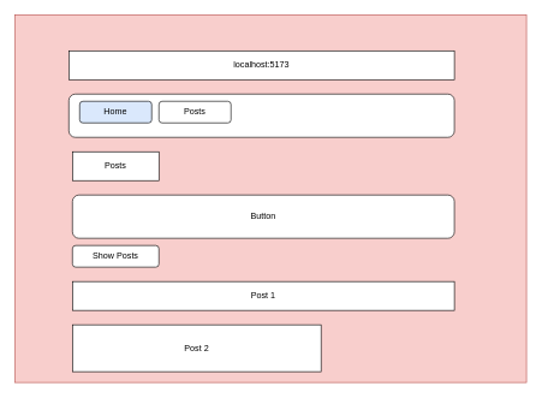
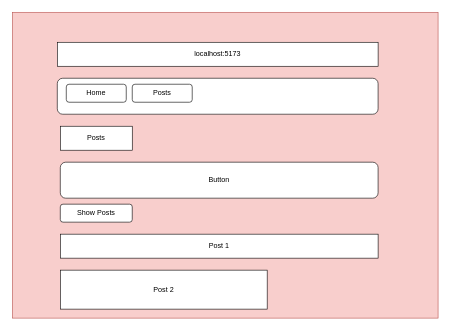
  <mxCell id="0" />
  <mxCell id="1" parent="0" />
  <mxCell id="2" value="" style="rounded=0;whiteSpace=wrap;html=1;fillColor=#f8cecc;strokeColor=#b85450;" vertex="1" parent="1"><mxGeometry x="20" y="20" width="710" height="510" as="geometry" /></mxCell>
  <mxCell id="3" value="localhost:5173" style="rounded=0;whiteSpace=wrap;html=1;" vertex="1" parent="1"><mxGeometry x="95" y="70" width="535" height="40" as="geometry" /></mxCell>
  <mxCell id="4" value="" style="rounded=1;whiteSpace=wrap;html=1;" vertex="1" parent="1"><mxGeometry x="95" y="130" width="535" height="60" as="geometry" /></mxCell>
- <mxCell id="5" value="Home" style="rounded=1;whiteSpace=wrap;html=1;fillColor=#dae8fc;" vertex="1" parent="1"><mxGeometry x="110" y="140" width="100" height="30" as="geometry" /></mxCell>
+ <mxCell id="5" value="Home" style="rounded=1;whiteSpace=wrap;html=1;" vertex="1" parent="1"><mxGeometry x="110" y="140" width="100" height="30" as="geometry" /></mxCell>
  <mxCell id="6" value="Posts" style="rounded=1;whiteSpace=wrap;html=1;" vertex="1" parent="1"><mxGeometry x="220" y="140" width="100" height="30" as="geometry" /></mxCell>
  <mxCell id="7" value="Posts" style="rounded=0;whiteSpace=wrap;html=1;" vertex="1" parent="1"><mxGeometry x="100" y="210" width="120" height="40" as="geometry" /></mxCell>
  <mxCell id="8" value="Button" style="rounded=1;whiteSpace=wrap;html=1;" vertex="1" parent="1"><mxGeometry x="100" y="270" width="530" height="60" as="geometry" /></mxCell>
  <mxCell id="9" value="Show Posts" style="rounded=1;whiteSpace=wrap;html=1;" vertex="1" parent="1"><mxGeometry x="100" y="340" width="120" height="30" as="geometry" /></mxCell>
  <mxCell id="10" value="Post 1" style="rounded=0;whiteSpace=wrap;html=1;" vertex="1" parent="1"><mxGeometry x="100" y="390" width="530" height="40" as="geometry" /></mxCell>
  <mxCell id="11" value="Post 2" style="rounded=0;whiteSpace=wrap;html=1;" vertex="1" parent="1"><mxGeometry x="100" y="450" width="345" height="65" as="geometry" /></mxCell>
